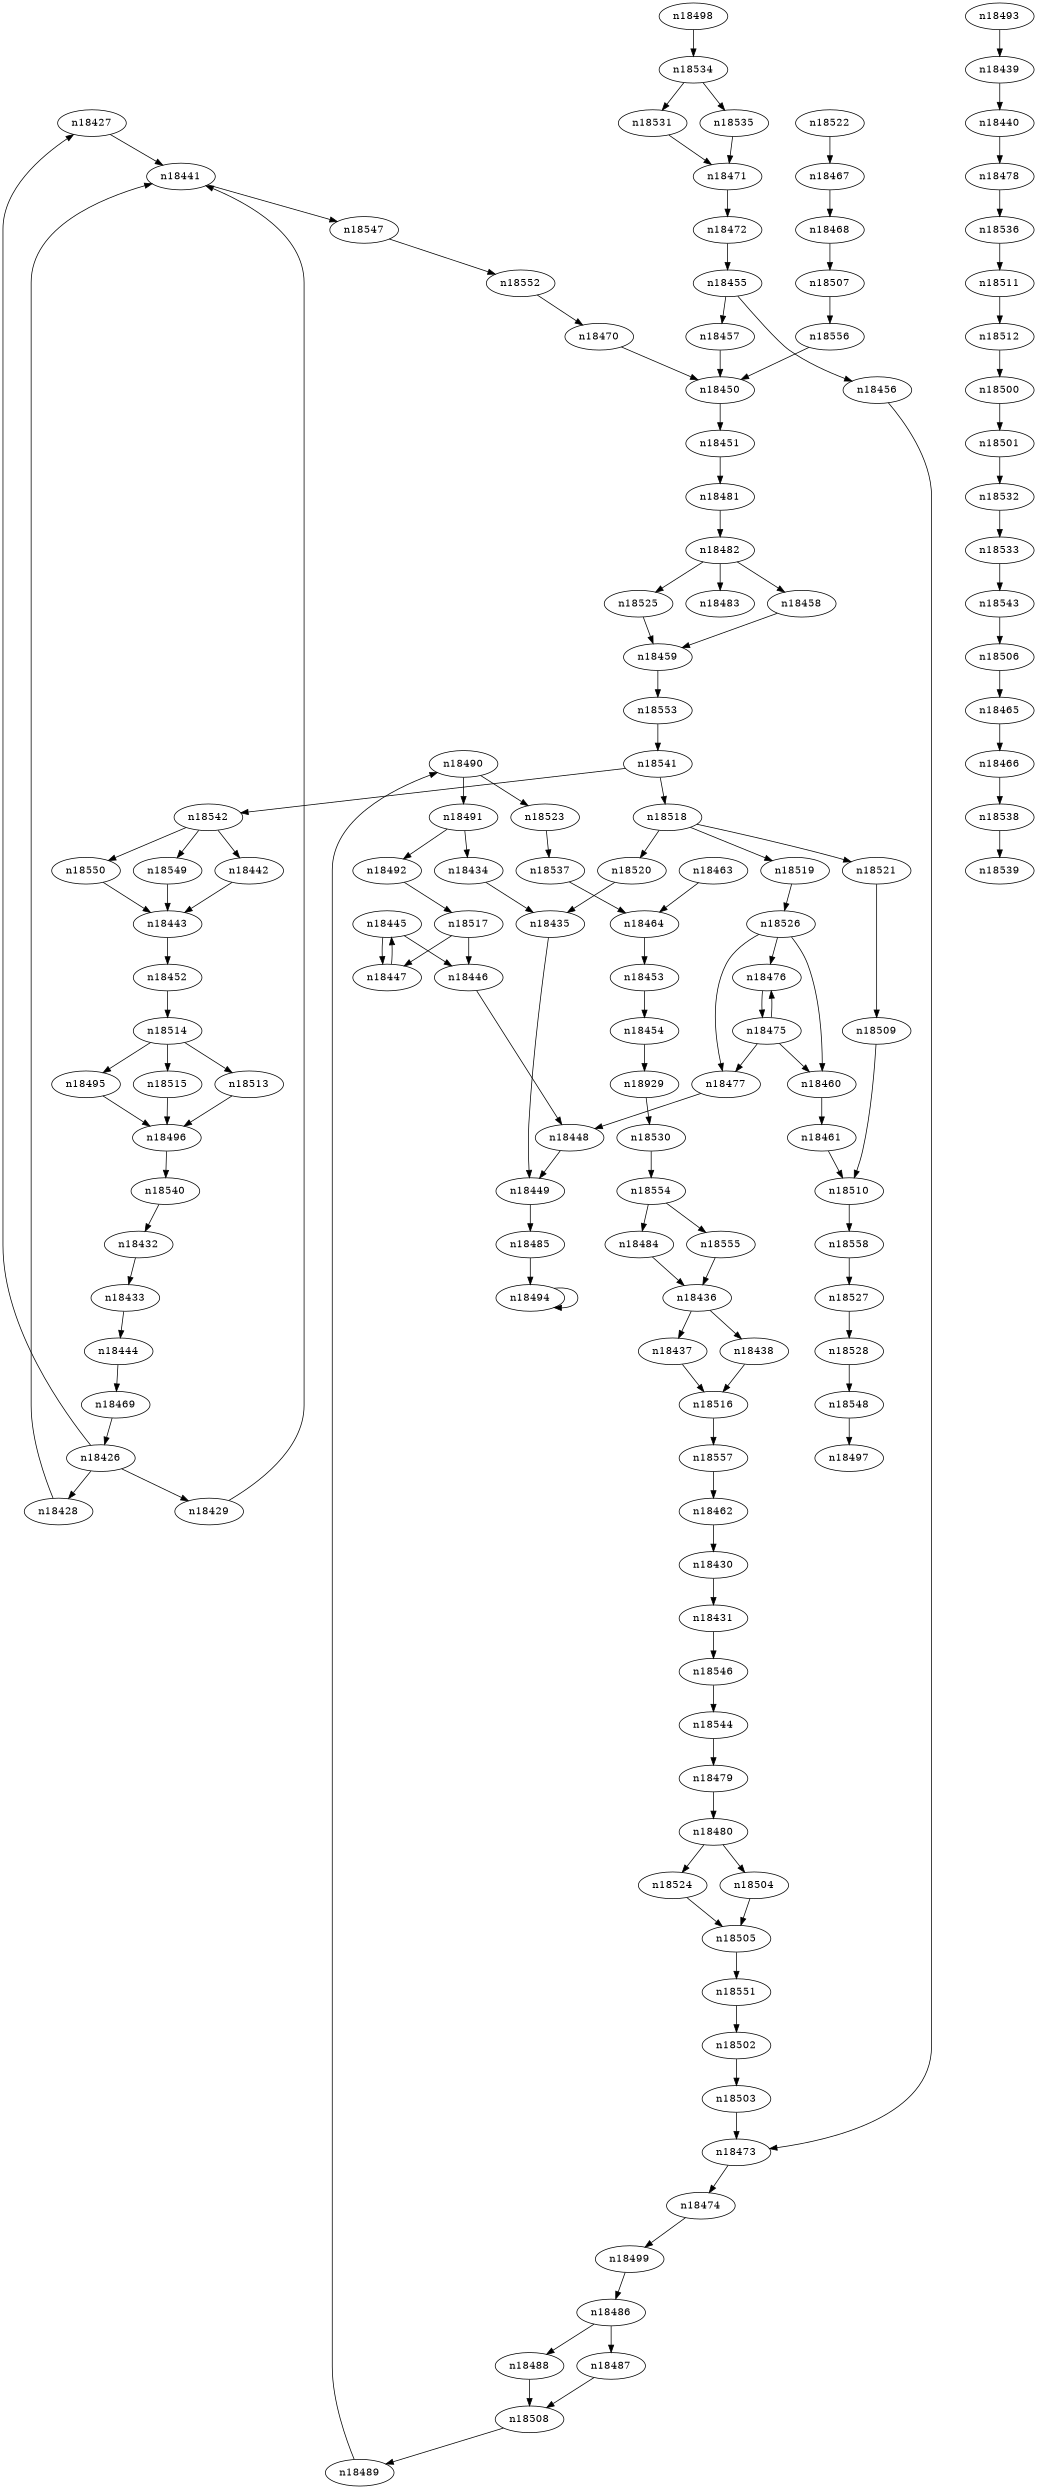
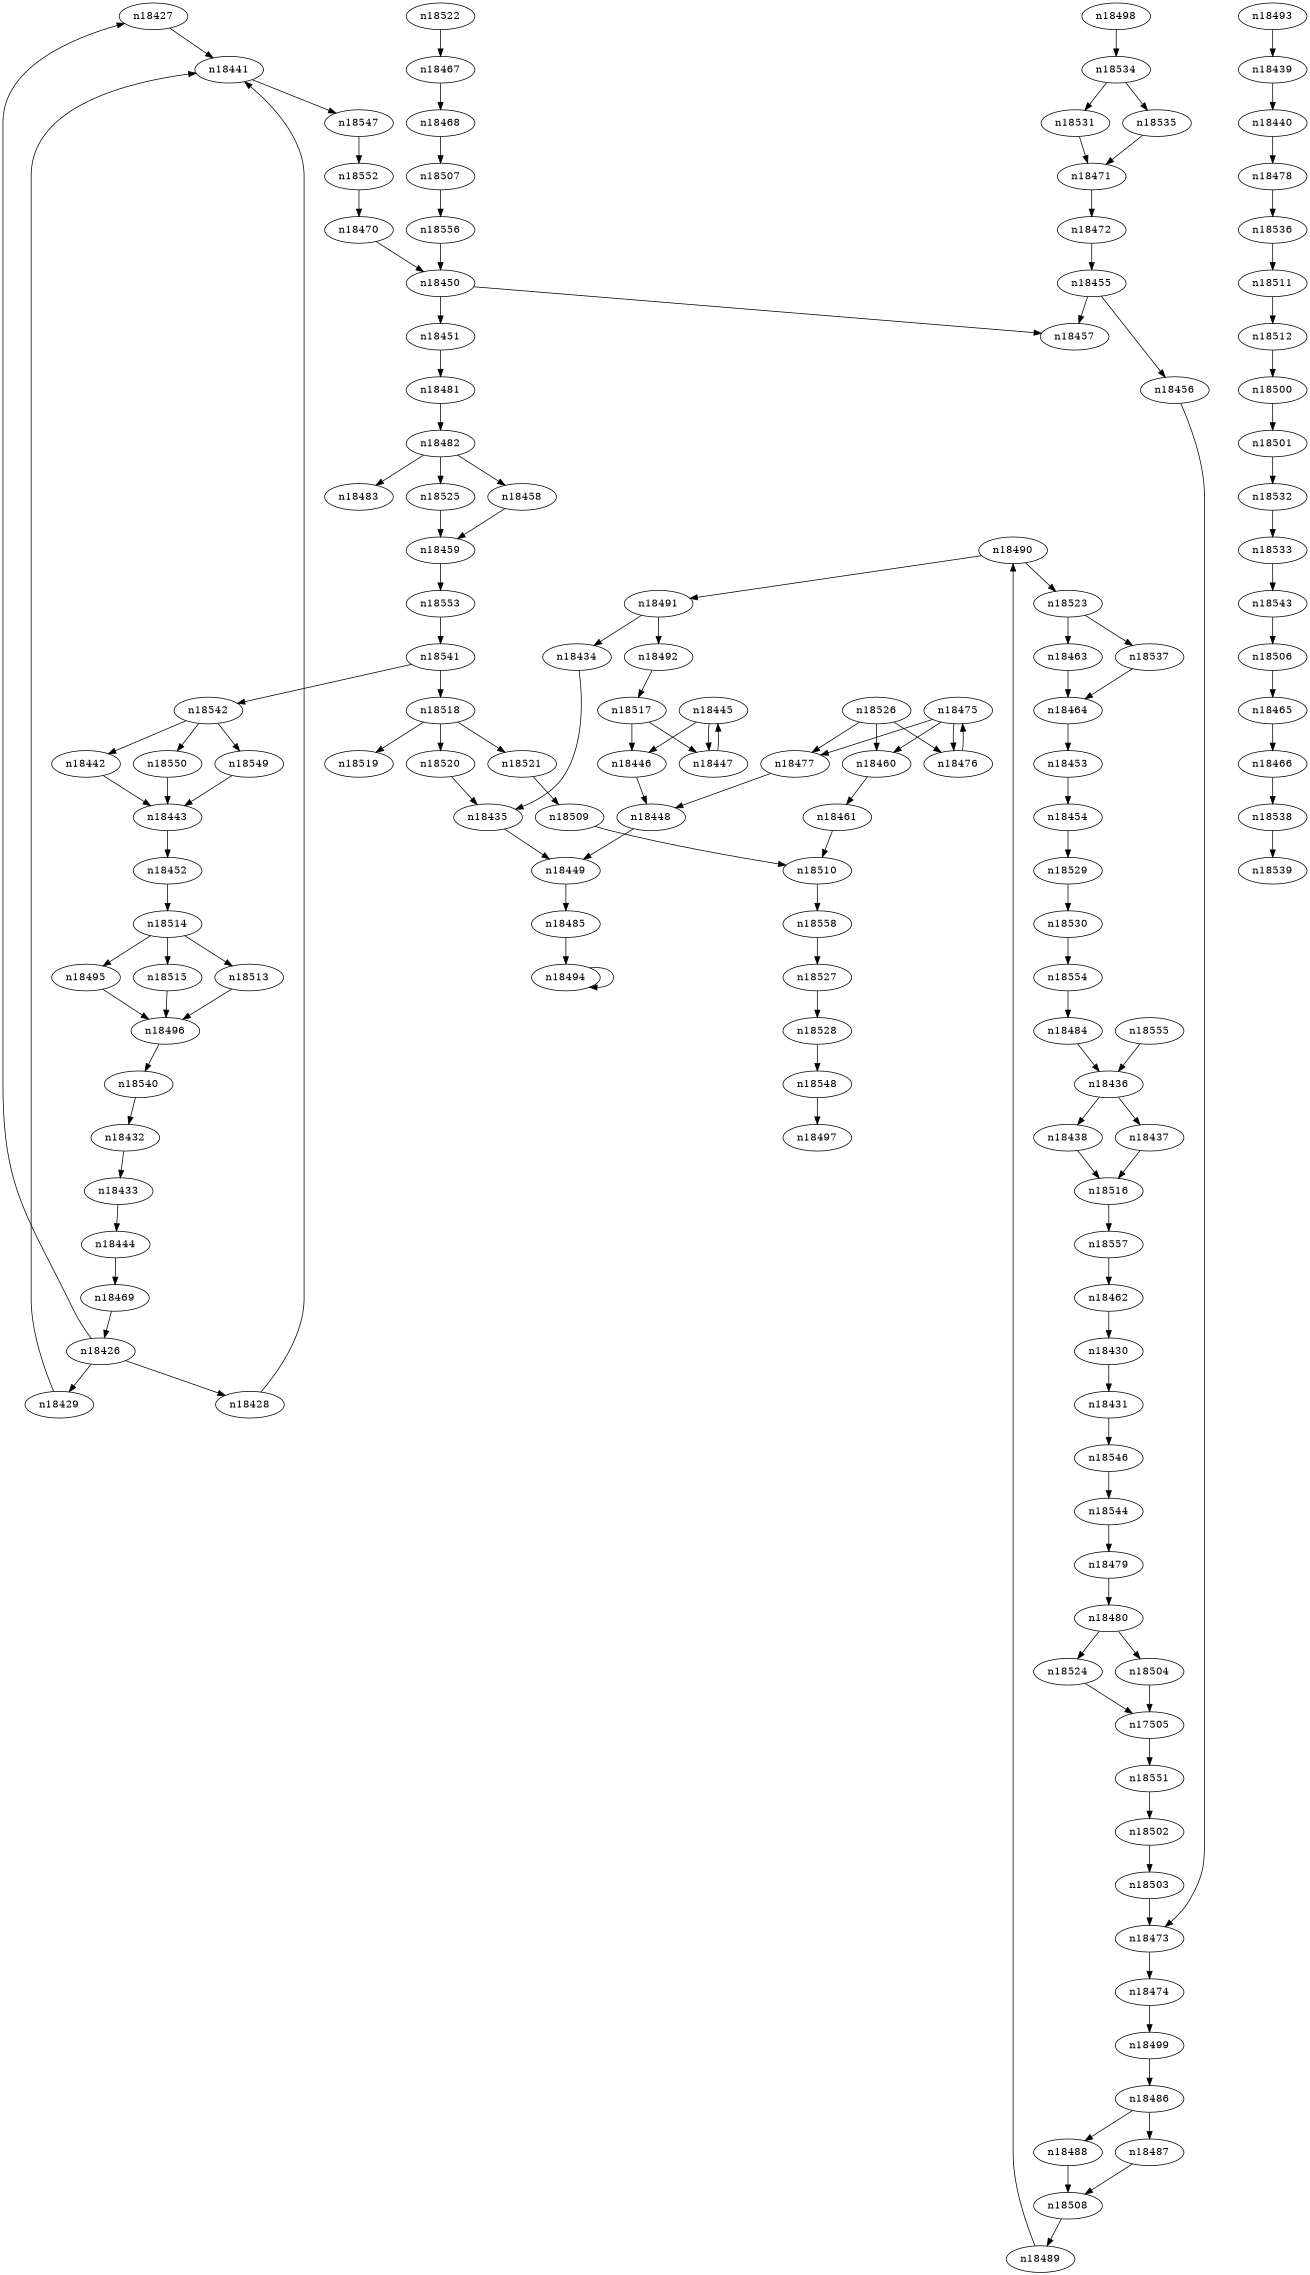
  digraph {
    n18427
    n18441
    n18547
    n18552
    n18428
    n18431
    n18546
    n18544
    n18479
    n18429
    n18430
    n18426
    n18435
    n18449
    n18485
    n18494
    n18433
    n18444
    n18469
    n18434
    n18432
    n18437
    n18516
    n18557
    n18462
    n18438
    n18440
    n18478
    n18536
    n18511
    n18436
    n18470
    n18443
    n18452
    n18514
    n18495
    n18515
    n18513
    n18442
    n18439
    n18446
    n18448
    n18447
    n18445
    n18451
    n18481
    n18482
    n18458
    n18483
    n18525
    n18450
    n18456
    n18473
    n18474
    n18499
    n18454
-   n18529 [label=n18929]
+   n18529
    n18530
    n18554
    n18496
    n18453
    n18457
    n18459
    n18553
    n18541
    n18518
    n18542
    n18455
    n18461
    n18510
    n18558
    n18527
    n18464
    n18460
    n18466
    n18538
    n18539
    n18468
    n18507
    n18556
    n18465
    n18463
    n18472
    n18467
    n18486
    n18488
    n18487
    n18476
    n18475
    n18477
    n18471
    n18512
    n18480
    n18504
    n18524
-   n18505
+   n18505 [label=n17505]
    n18551
    n18508
    n18489
    n18490
    n18484
    n18492
    n18517
    n18491
    n18523
    n18537
    n18540
    n18493
    n18498
    n18534
    n18531
    n18535
    n18503
    n18501
    n18532
    n18533
    n18543
    n18502
    n18500
    n18506
    n18528
    n18509
    n18520
    n18519
    n18526
    n18521
    n18522
    n18548
    n18497
    n18555
    n18550
    n18549
    n18427 -> n18441
    n18441 -> n18547
    n18547 -> n18552
    n18552 -> n18470
    n18428 -> n18441
    n18431 -> n18546
    n18546 -> n18544
    n18544 -> n18479
    n18479 -> n18480
    n18429 -> n18441
    n18430 -> n18431
    n18426 -> n18427
    n18426 -> n18428
    n18426 -> n18429
    n18435 -> n18449
    n18449 -> n18485
    n18485 -> n18494
    n18494 -> n18494
    n18433 -> n18444
    n18444 -> n18469
    n18469 -> n18426
    n18434 -> n18435
    n18432 -> n18433
    n18437 -> n18516
    n18516 -> n18557
    n18557 -> n18462
    n18462 -> n18430
    n18438 -> n18516
    n18440 -> n18478
    n18478 -> n18536
    n18536 -> n18511
    n18511 -> n18512
    n18436 -> n18437
    n18436 -> n18438
    n18470 -> n18450
    n18443 -> n18452
    n18452 -> n18514
    n18514 -> n18495
    n18514 -> n18515
    n18514 -> n18513
    n18495 -> n18496
    n18515 -> n18496
    n18513 -> n18496
    n18442 -> n18443
    n18439 -> n18440
    n18446 -> n18448
    n18448 -> n18449
    n18447 -> n18445
    n18445 -> n18446
    n18445 -> n18447
    n18451 -> n18481
    n18481 -> n18482
    n18482 -> n18458
    n18482 -> n18483
    n18482 -> n18525
    n18458 -> n18459
    n18525 -> n18459
    n18450 -> n18451
    n18456 -> n18473
    n18473 -> n18474
    n18474 -> n18499
    n18499 -> n18486
    n18454 -> n18529
    n18529 -> n18530
    n18530 -> n18554
    n18554 -> n18484
-   n18554 -> n18555
    n18496 -> n18540
    n18453 -> n18454
-   n18457 -> n18450
+   n18450 -> n18457
    n18459 -> n18553
    n18553 -> n18541
    n18541 -> n18518
    n18541 -> n18542
    n18518 -> n18520
    n18518 -> n18519
    n18518 -> n18521
    n18542 -> n18442
    n18542 -> n18550
    n18542 -> n18549
    n18455 -> n18456
    n18455 -> n18457
    n18461 -> n18510
    n18510 -> n18558
    n18558 -> n18527
    n18527 -> n18528
    n18464 -> n18453
    n18460 -> n18461
    n18466 -> n18538
    n18538 -> n18539
    n18468 -> n18507
    n18507 -> n18556
    n18556 -> n18450
    n18465 -> n18466
    n18463 -> n18464
    n18472 -> n18455
    n18467 -> n18468
    n18486 -> n18488
    n18486 -> n18487
    n18488 -> n18508
    n18487 -> n18508
    n18476 -> n18475
    n18475 -> n18460
    n18475 -> n18476
    n18475 -> n18477
    n18477 -> n18448
    n18471 -> n18472
    n18512 -> n18500
    n18480 -> n18504
    n18480 -> n18524
    n18504 -> n18505
    n18524 -> n18505
    n18505 -> n18551
    n18551 -> n18502
    n18508 -> n18489
    n18489 -> n18490
    n18490 -> n18491
    n18490 -> n18523
    n18484 -> n18436
    n18492 -> n18517
    n18517 -> n18446
    n18517 -> n18447
    n18491 -> n18434
    n18491 -> n18492
+   n18523 -> n18463
    n18523 -> n18537
    n18537 -> n18464
    n18540 -> n18432
    n18493 -> n18439
    n18498 -> n18534
    n18534 -> n18531
    n18534 -> n18535
    n18531 -> n18471
    n18535 -> n18471
    n18503 -> n18473
    n18501 -> n18532
    n18532 -> n18533
    n18533 -> n18543
    n18543 -> n18506
    n18502 -> n18503
    n18500 -> n18501
    n18506 -> n18465
    n18528 -> n18548
    n18509 -> n18510
    n18520 -> n18435
-   n18519 -> n18526
    n18526 -> n18460
    n18526 -> n18476
    n18526 -> n18477
    n18521 -> n18509
    n18522 -> n18467
    n18548 -> n18497
    n18555 -> n18436
    n18550 -> n18443
    n18549 -> n18443
  }
